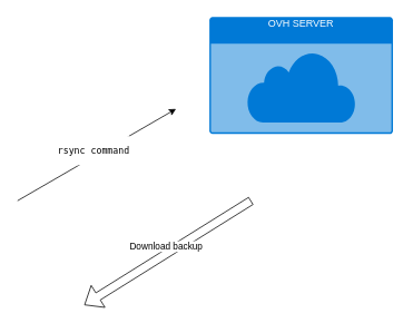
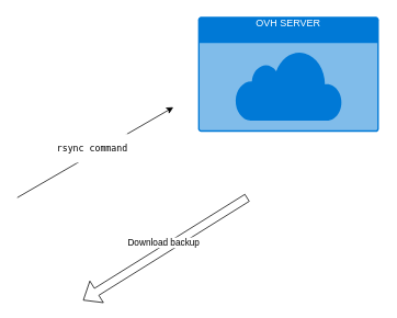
  <mxCell id="0" />
  <mxCell id="1" parent="0" />
- <mxCell id="2" value="OVH SERVER" style="html=1;whiteSpace=wrap;strokeColor=none;fillColor=#0079D6;labelPosition=center;verticalLabelPosition=middle;verticalAlign=top;align=center;fontSize=12;outlineConnect=0;spacingTop=-6;fontColor=#FFFFFF;sketch=0;shape=mxgraph.sitemap.cloud;" vertex="1" parent="1"><mxGeometry x="250" y="20" width="220" height="140" as="geometry" /></mxCell>
+ <mxCell id="2" value="OVH SERVER" style="html=1;whiteSpace=wrap;strokeColor=none;fillColor=#0079D6;labelPosition=center;verticalLabelPosition=middle;verticalAlign=top;align=center;fontSize=12;outlineConnect=0;spacingTop=-6;fontColor=#FFFFFF;sketch=0;shape=mxgraph.sitemap.cloud;" vertex="1" parent="1"><mxGeometry x="240" y="20" width="220" height="140" as="geometry" /></mxCell>
  <mxCell id="3" value="" style="endArrow=classic;html=1;rounded=0;" edge="1" parent="1"><mxGeometry width="50" height="50" relative="1" as="geometry"><mxPoint x="20" y="240" as="sourcePoint" /><mxPoint x="210" y="130" as="targetPoint" /></mxGeometry></mxCell>
  <mxCell id="4" value="&lt;p data-pm-slice=&quot;1 1 [&amp;quot;ordered_list&amp;quot;,{&amp;quot;spread&amp;quot;:false,&amp;quot;startingNumber&amp;quot;:1,&amp;quot;start&amp;quot;:3823,&amp;quot;end&amp;quot;:4071},&amp;quot;regular_list_item&amp;quot;,{&amp;quot;start&amp;quot;:3823,&amp;quot;end&amp;quot;:3933}]&quot;&gt;&lt;code&gt;rsync command&lt;/code&gt;&lt;/p&gt;" style="edgeLabel;html=1;align=center;verticalAlign=middle;resizable=0;points=[];" vertex="1" connectable="0" parent="3"><mxGeometry x="0.419" y="-2" relative="1" as="geometry"><mxPoint x="-46" y="16" as="offset" /></mxGeometry></mxCell>
  <mxCell id="5" value="" style="shape=flexArrow;endArrow=classic;html=1;rounded=0;" edge="1" parent="1"><mxGeometry width="50" height="50" relative="1" as="geometry"><mxPoint x="300" y="240" as="sourcePoint" /><mxPoint x="100" y="365" as="targetPoint" /></mxGeometry></mxCell>
  <mxCell id="6" value="Download backup" style="edgeLabel;html=1;align=center;verticalAlign=middle;resizable=0;points=[];" vertex="1" connectable="0" parent="5"><mxGeometry x="-0.019" y="-7" relative="1" as="geometry"><mxPoint y="-1" as="offset" /></mxGeometry></mxCell>
